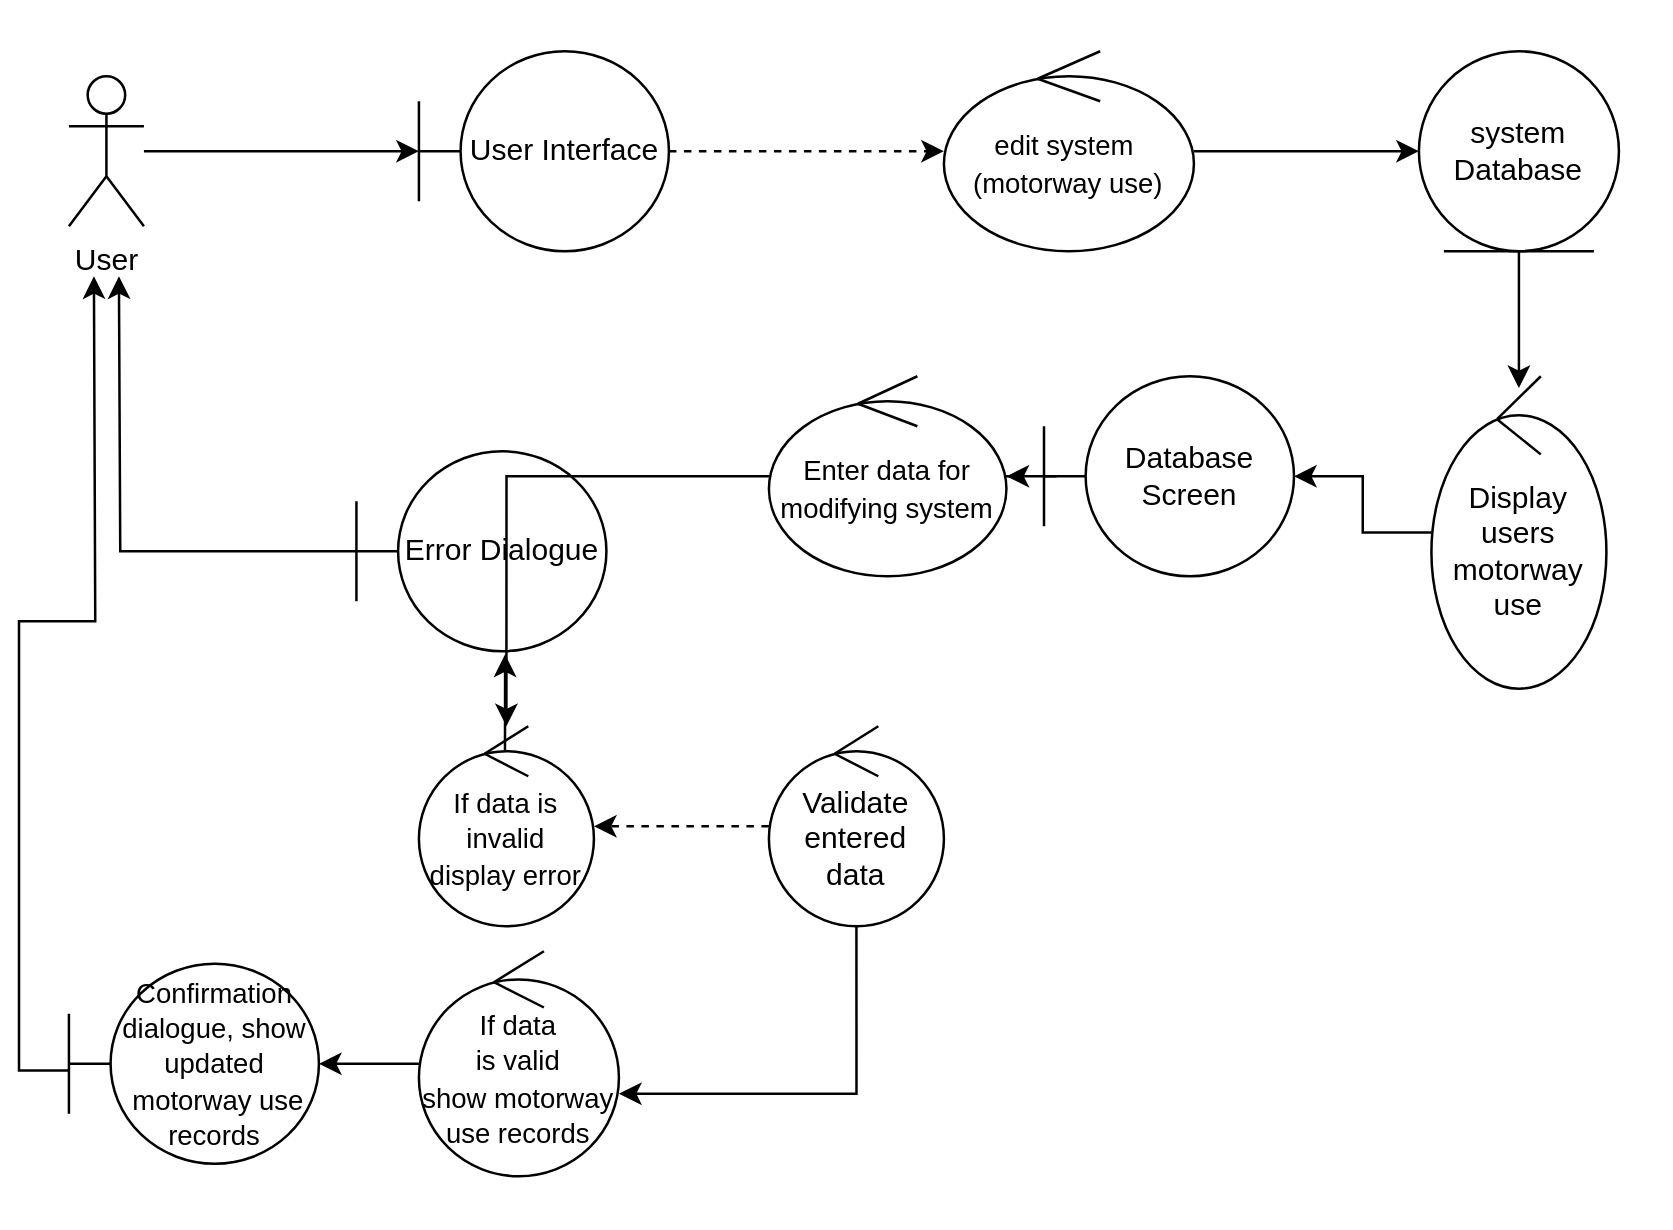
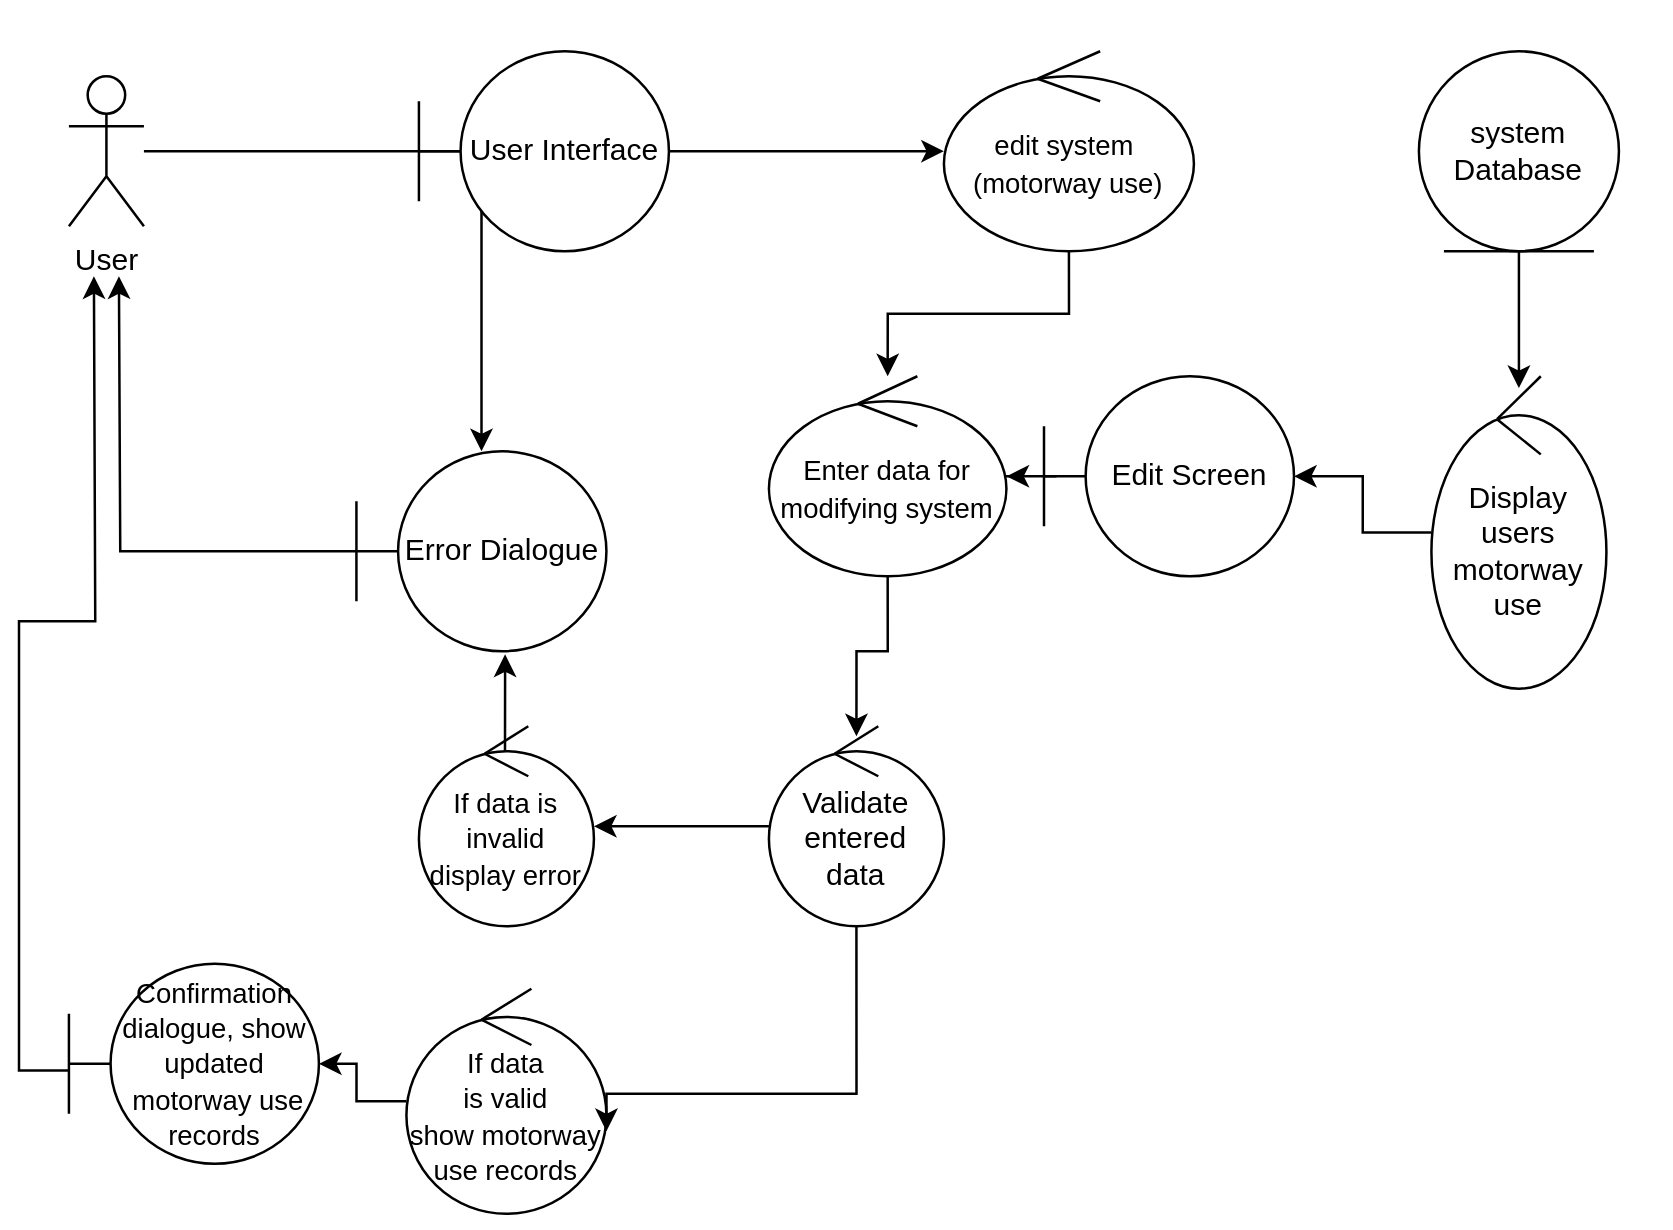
  <mxCell id="0" />
  <mxCell id="1" parent="0" />
- <mxCell id="2" value="" style="edgeStyle=orthogonalEdgeStyle;rounded=0;orthogonalLoop=1;jettySize=auto;html=1;" parent="1" source="3" target="7" edge="1"><mxGeometry relative="1" as="geometry" /></mxCell>
+ <mxCell id="2" value="" style="edgeStyle=orthogonalEdgeStyle;rounded=0;orthogonalLoop=1;jettySize=auto;html=1;" parent="1" source="3" target="15" edge="1"><mxGeometry relative="1" as="geometry" /></mxCell>
  <mxCell id="3" value="User" style="shape=umlActor;verticalLabelPosition=bottom;labelBackgroundColor=#ffffff;verticalAlign=top;html=1;" parent="1" vertex="1"><mxGeometry x="20.97" y="30" width="30" height="60" as="geometry" /></mxCell>
  <mxCell id="4" style="edgeStyle=orthogonalEdgeStyle;rounded=0;orthogonalLoop=1;jettySize=auto;html=1;entryX=0.5;entryY=0.038;entryDx=0;entryDy=0;entryPerimeter=0;" edge="1" parent="1" source="5" target="11"><mxGeometry relative="1" as="geometry" /></mxCell>
  <mxCell id="5" value="system Database" style="ellipse;shape=umlEntity;whiteSpace=wrap;html=1;" parent="1" vertex="1"><mxGeometry x="560.97" y="20" width="80" height="80" as="geometry" /></mxCell>
- <mxCell id="6" value="" style="edgeStyle=orthogonalEdgeStyle;rounded=0;orthogonalLoop=1;jettySize=auto;html=1;dashed=1;" parent="1" source="7" target="9" edge="1"><mxGeometry relative="1" as="geometry" /></mxCell>
+ <mxCell id="6" value="" style="edgeStyle=orthogonalEdgeStyle;rounded=0;orthogonalLoop=1;jettySize=auto;html=1;" parent="1" source="7" target="9" edge="1"><mxGeometry relative="1" as="geometry" /></mxCell>
  <mxCell id="7" value="User Interface" style="shape=umlBoundary;whiteSpace=wrap;html=1;" parent="1" vertex="1"><mxGeometry x="160.97" y="20" width="100" height="80" as="geometry" /></mxCell>
- <mxCell id="8" style="edgeStyle=orthogonalEdgeStyle;rounded=0;orthogonalLoop=1;jettySize=auto;html=1;entryX=0;entryY=0.5;entryDx=0;entryDy=0;" parent="1" source="9" target="5" edge="1"><mxGeometry relative="1" as="geometry" /></mxCell>
+ <mxCell id="8" style="edgeStyle=orthogonalEdgeStyle;rounded=0;orthogonalLoop=1;jettySize=auto;html=1;" parent="1" source="9" target="23" edge="1"><mxGeometry relative="1" as="geometry" /></mxCell>
  <mxCell id="9" value="&lt;span style=&quot;font-size: 11px&quot;&gt;edit system&amp;nbsp;&lt;br&gt;(motorway use)&lt;br&gt;&lt;/span&gt;" style="ellipse;shape=umlControl;whiteSpace=wrap;html=1;" parent="1" vertex="1"><mxGeometry x="370.97" y="20" width="100" height="80" as="geometry" /></mxCell>
  <mxCell id="10" style="edgeStyle=orthogonalEdgeStyle;rounded=0;orthogonalLoop=1;jettySize=auto;html=1;entryX=1;entryY=0.5;entryDx=0;entryDy=0;entryPerimeter=0;" edge="1" parent="1" source="11" target="21"><mxGeometry relative="1" as="geometry" /></mxCell>
  <mxCell id="11" value="Display users motorway use" style="ellipse;shape=umlControl;whiteSpace=wrap;html=1;" parent="1" vertex="1"><mxGeometry x="565.97" y="150" width="70" height="125" as="geometry" /></mxCell>
  <mxCell id="12" value="" style="edgeStyle=orthogonalEdgeStyle;rounded=0;orthogonalLoop=1;jettySize=auto;html=1;entryX=0.585;entryY=1.015;entryDx=0;entryDy=0;entryPerimeter=0;" parent="1" edge="1"><mxGeometry relative="1" as="geometry"><mxPoint x="196.97" y="300" as="sourcePoint" /><mxPoint x="195.446" y="261.238" as="targetPoint" /></mxGeometry></mxCell>
  <mxCell id="13" value="&lt;font style=&quot;font-size: 11px&quot;&gt;If data is invalid display error&lt;/font&gt;" style="ellipse;shape=umlControl;whiteSpace=wrap;html=1;" parent="1" vertex="1"><mxGeometry x="160.97" y="290" width="70" height="80" as="geometry" /></mxCell>
  <mxCell id="14" style="edgeStyle=orthogonalEdgeStyle;rounded=0;orthogonalLoop=1;jettySize=auto;html=1;" parent="1" source="15" edge="1"><mxGeometry relative="1" as="geometry"><mxPoint x="40.97" y="110" as="targetPoint" /></mxGeometry></mxCell>
  <mxCell id="15" value="Error Dialogue" style="shape=umlBoundary;whiteSpace=wrap;html=1;" parent="1" vertex="1"><mxGeometry x="135.97" y="180" width="100" height="80" as="geometry" /></mxCell>
  <mxCell id="16" value="" style="edgeStyle=orthogonalEdgeStyle;rounded=0;orthogonalLoop=1;jettySize=auto;html=1;" parent="1" source="17" target="19" edge="1"><mxGeometry relative="1" as="geometry" /></mxCell>
- <mxCell id="17" value="&lt;font style=&quot;font-size: 11px&quot;&gt;If data&lt;br&gt;is valid&lt;br&gt;show motorway use records&lt;br&gt;&lt;/font&gt;" style="ellipse;shape=umlControl;whiteSpace=wrap;html=1;" parent="1" vertex="1"><mxGeometry x="160.97" y="380" width="80" height="90" as="geometry" /></mxCell>
+ <mxCell id="17" value="&lt;font style=&quot;font-size: 11px&quot;&gt;If data&lt;br&gt;is valid&lt;br&gt;show motorway use records&lt;br&gt;&lt;/font&gt;" style="ellipse;shape=umlControl;whiteSpace=wrap;html=1;" parent="1" vertex="1"><mxGeometry x="155.97" y="395" width="80" height="90" as="geometry" /></mxCell>
  <mxCell id="18" style="edgeStyle=orthogonalEdgeStyle;rounded=0;orthogonalLoop=1;jettySize=auto;html=1;exitX=0;exitY=0.534;exitDx=0;exitDy=0;exitPerimeter=0;" parent="1" source="19" edge="1"><mxGeometry relative="1" as="geometry"><mxPoint x="30.97" y="110" as="targetPoint" /></mxGeometry></mxCell>
  <mxCell id="19" value="&lt;font style=&quot;font-size: 11px&quot;&gt;Confirmation dialogue, show updated&lt;br&gt;&amp;nbsp;motorway use records&lt;/font&gt;" style="shape=umlBoundary;whiteSpace=wrap;html=1;" parent="1" vertex="1"><mxGeometry x="20.97" y="385" width="100" height="80" as="geometry" /></mxCell>
  <mxCell id="20" style="edgeStyle=orthogonalEdgeStyle;rounded=0;orthogonalLoop=1;jettySize=auto;html=1;entryX=1;entryY=0.5;entryDx=0;entryDy=0;entryPerimeter=0;" edge="1" parent="1" source="21" target="23"><mxGeometry relative="1" as="geometry" /></mxCell>
- <mxCell id="21" value="Database Screen" style="shape=umlBoundary;whiteSpace=wrap;html=1;" vertex="1" parent="1"><mxGeometry x="411" y="150" width="100" height="80" as="geometry" /></mxCell>
- <mxCell id="22" style="edgeStyle=orthogonalEdgeStyle;rounded=0;orthogonalLoop=1;jettySize=auto;html=1;" edge="1" parent="1" source="23" target="13"><mxGeometry relative="1" as="geometry" /></mxCell>
+ <mxCell id="21" value="Edit Screen" style="shape=umlBoundary;whiteSpace=wrap;html=1;" vertex="1" parent="1"><mxGeometry x="411" y="150" width="100" height="80" as="geometry" /></mxCell>
+ <mxCell id="22" style="edgeStyle=orthogonalEdgeStyle;rounded=0;orthogonalLoop=1;jettySize=auto;html=1;entryX=0.5;entryY=0.05;entryDx=0;entryDy=0;entryPerimeter=0;" edge="1" parent="1" source="23" target="26"><mxGeometry relative="1" as="geometry" /></mxCell>
  <mxCell id="23" value="&lt;font style=&quot;font-size: 11px&quot;&gt;Enter data for modifying system&lt;/font&gt;" style="ellipse;shape=umlControl;whiteSpace=wrap;html=1;" vertex="1" parent="1"><mxGeometry x="300.97" y="150" width="95" height="80" as="geometry" /></mxCell>
  <mxCell id="24" style="edgeStyle=orthogonalEdgeStyle;rounded=0;orthogonalLoop=1;jettySize=auto;html=1;entryX=1;entryY=0.633;entryDx=0;entryDy=0;entryPerimeter=0;" edge="1" parent="1" source="26" target="17"><mxGeometry relative="1" as="geometry"><Array as="points"><mxPoint x="336" y="437" /></Array></mxGeometry></mxCell>
- <mxCell id="25" style="edgeStyle=orthogonalEdgeStyle;rounded=0;orthogonalLoop=1;jettySize=auto;html=1;entryX=1;entryY=0.5;entryDx=0;entryDy=0;entryPerimeter=0;dashed=1;" edge="1" parent="1" source="26" target="13"><mxGeometry relative="1" as="geometry" /></mxCell>
+ <mxCell id="25" style="edgeStyle=orthogonalEdgeStyle;rounded=0;orthogonalLoop=1;jettySize=auto;html=1;entryX=1;entryY=0.5;entryDx=0;entryDy=0;entryPerimeter=0;" edge="1" parent="1" source="26" target="13"><mxGeometry relative="1" as="geometry" /></mxCell>
  <mxCell id="26" value="Validate&lt;br&gt;entered&lt;br&gt;data" style="ellipse;shape=umlControl;whiteSpace=wrap;html=1;" vertex="1" parent="1"><mxGeometry x="300.97" y="290" width="70" height="80" as="geometry" /></mxCell>
